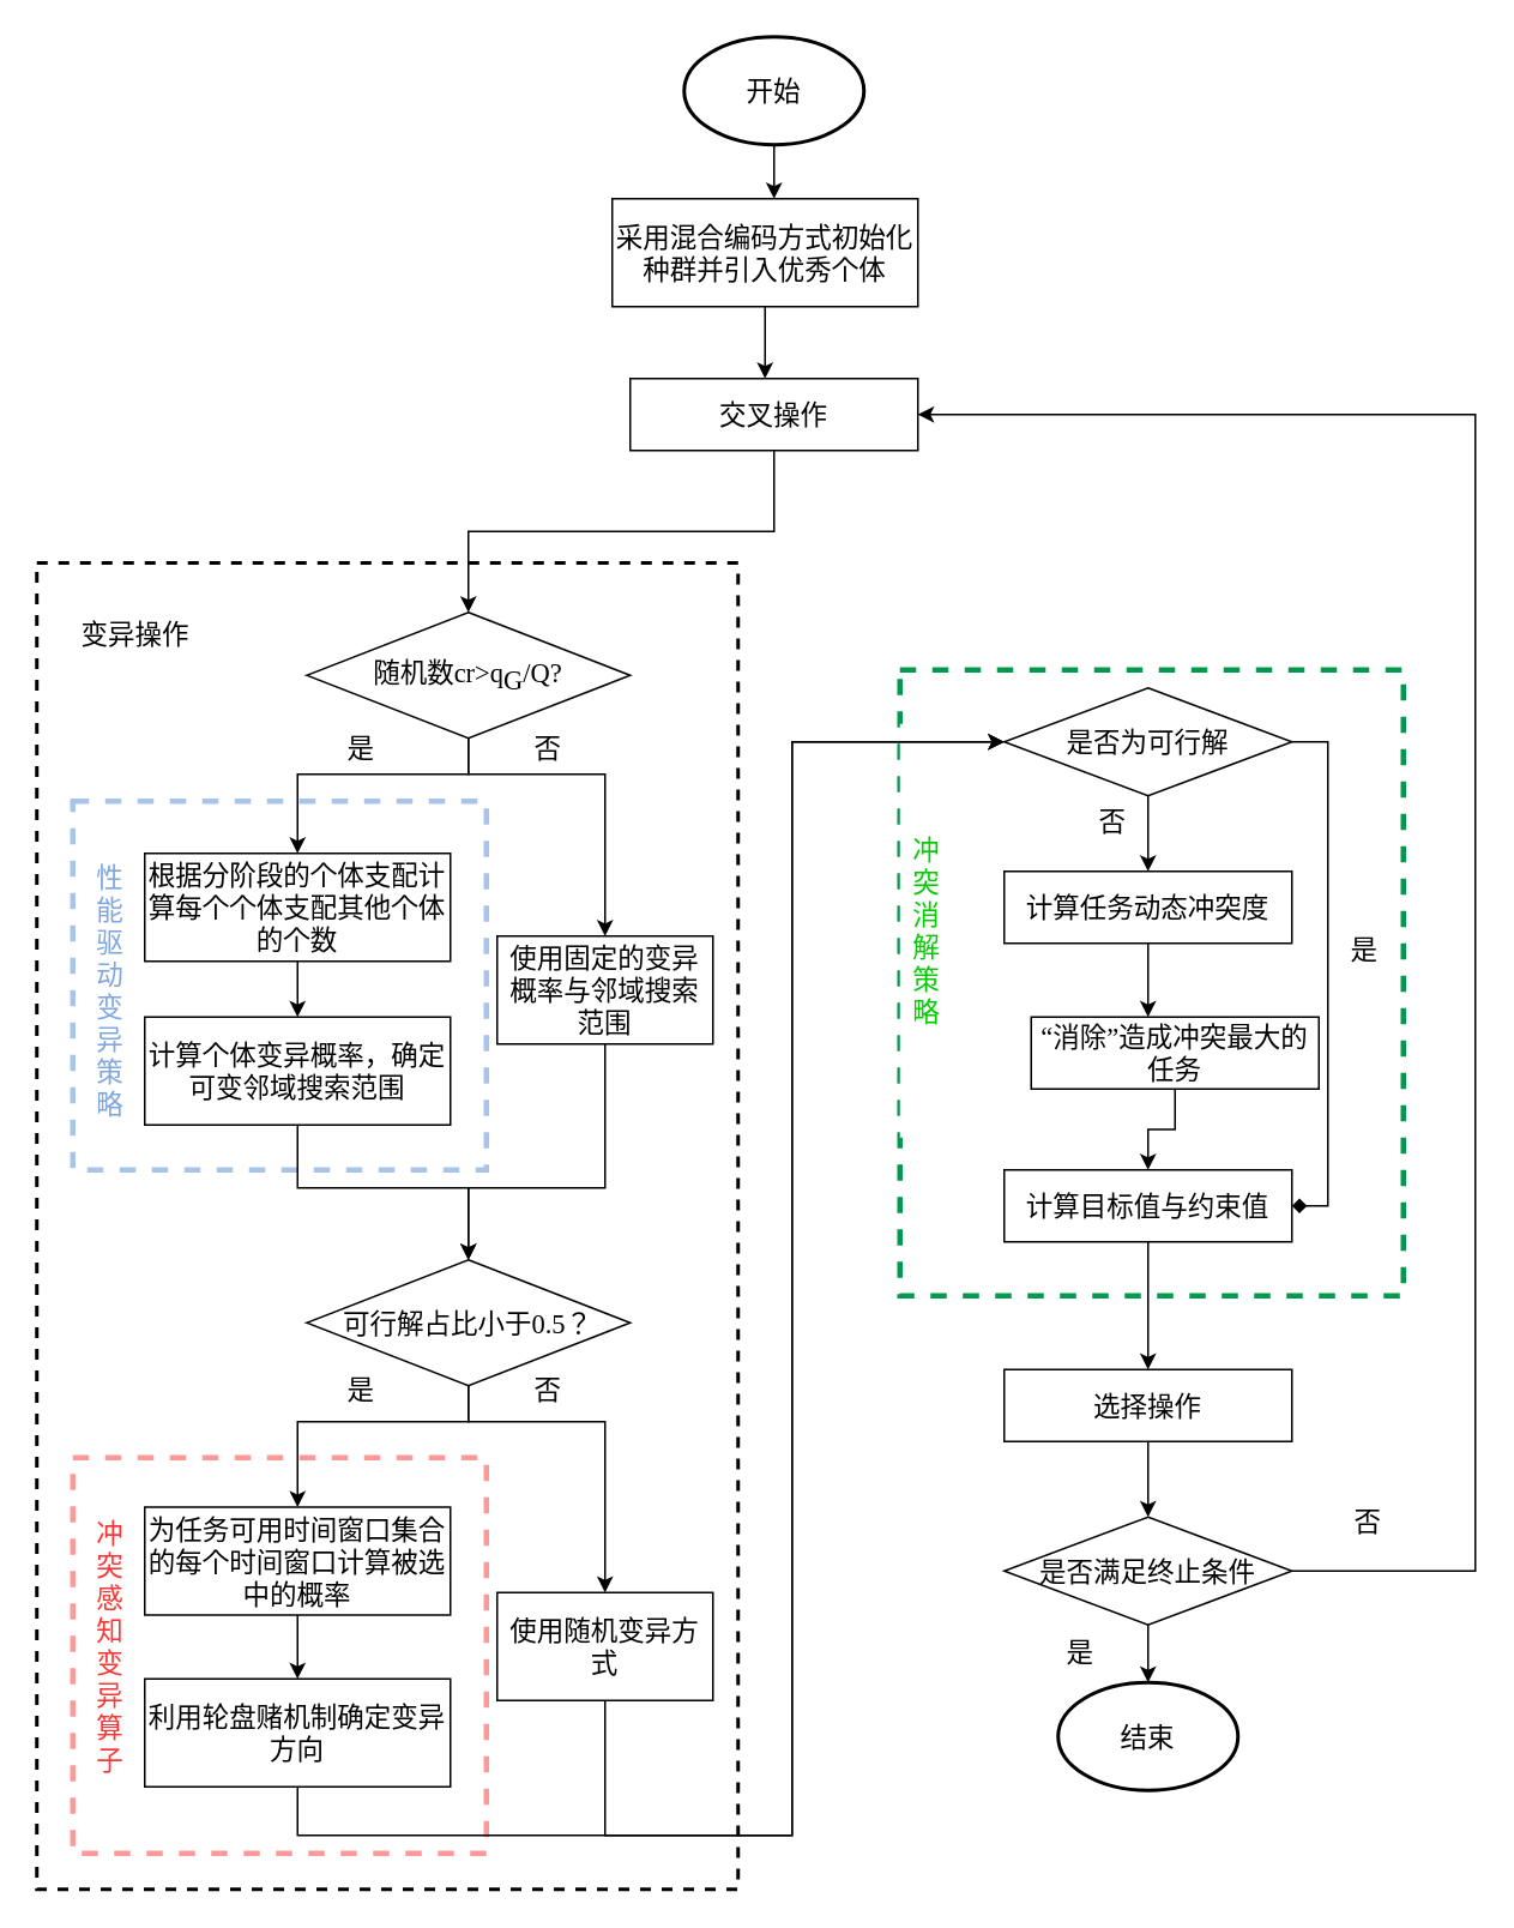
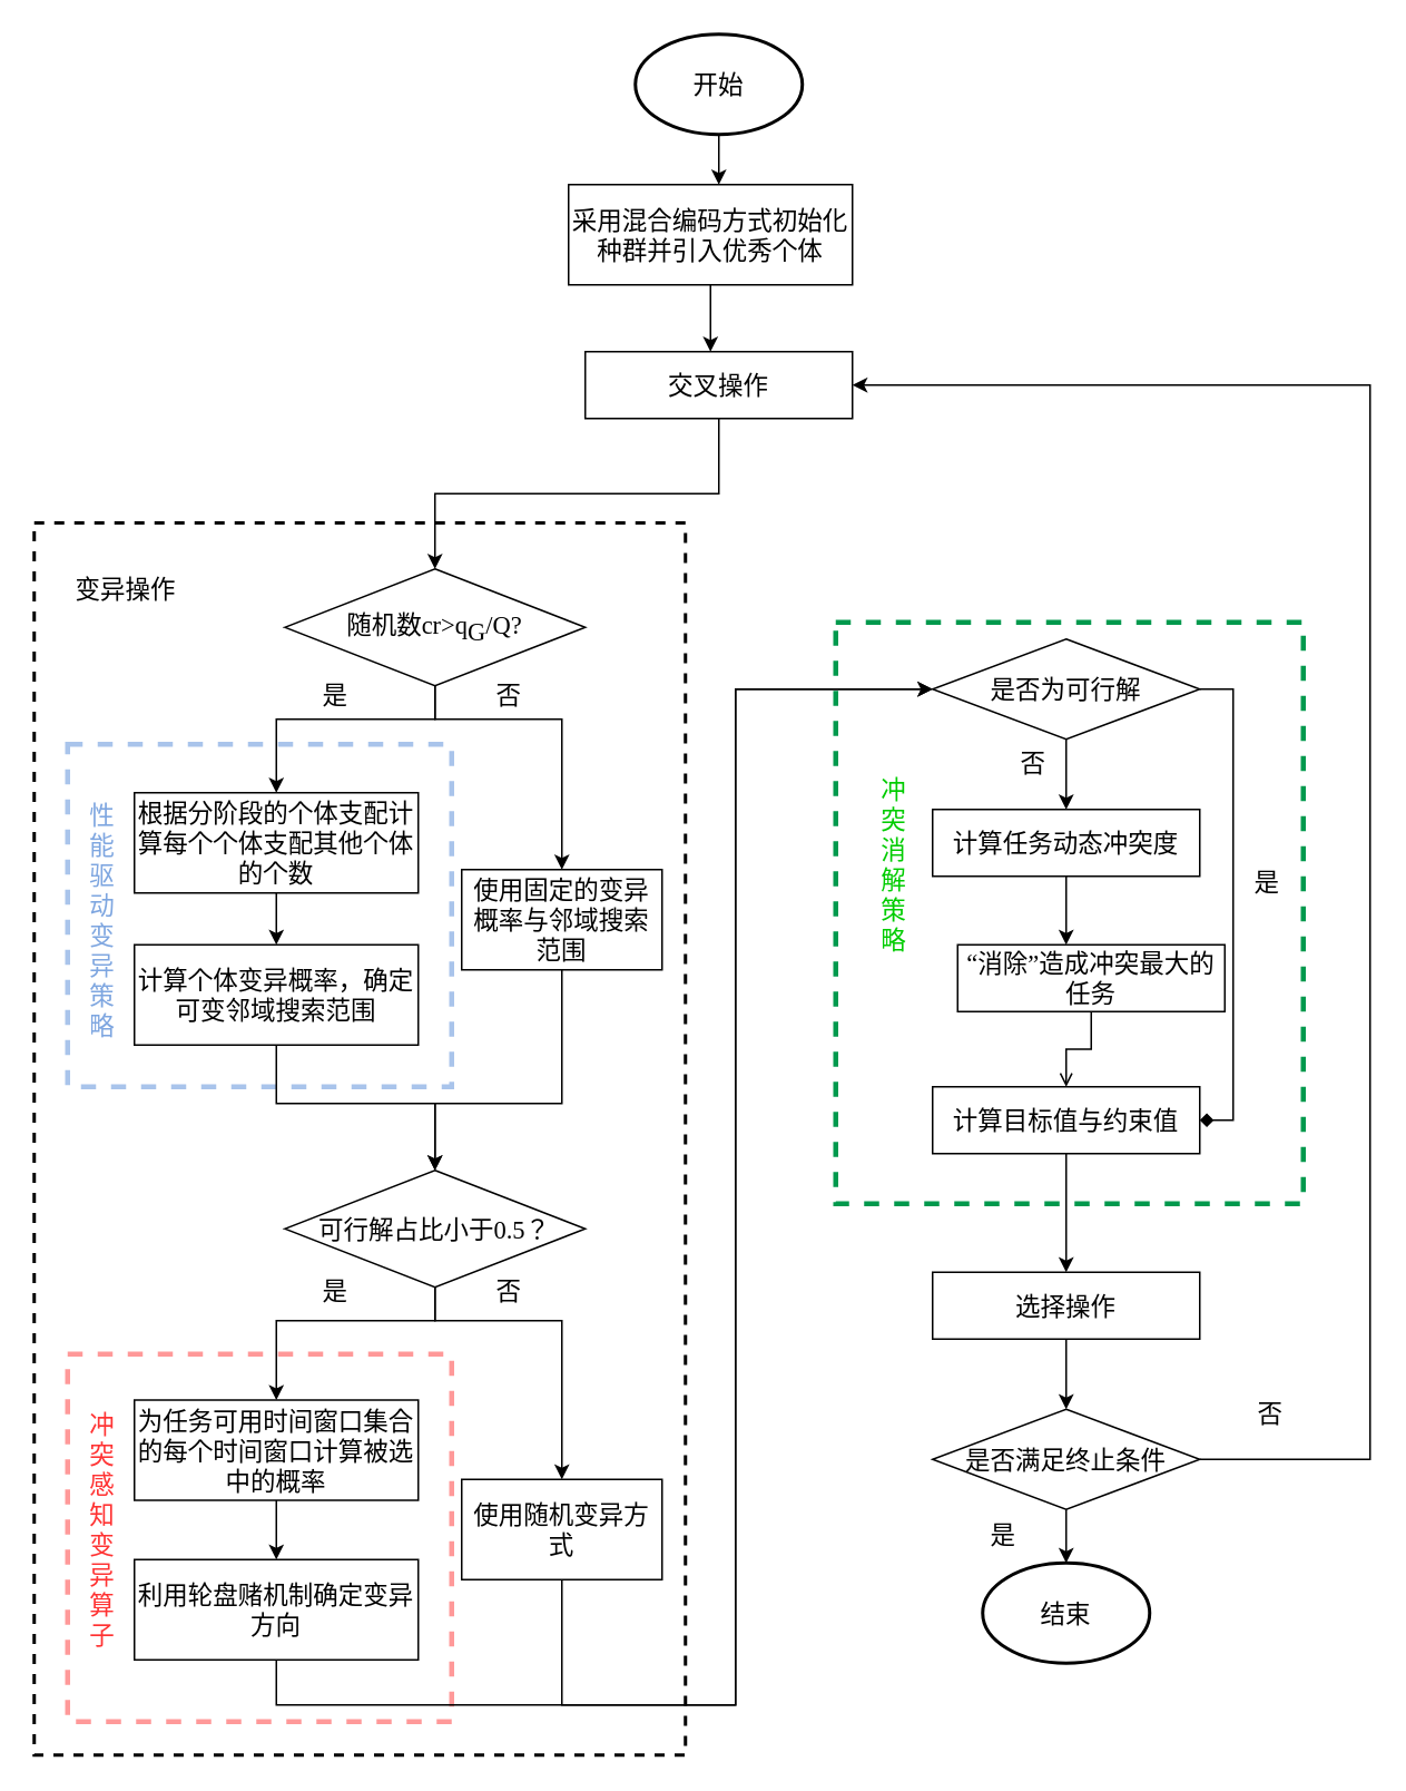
  <mxCell id="0" />
  <mxCell id="1" parent="0" />
  <mxCell id="2" value="" style="rounded=0;whiteSpace=wrap;html=1;dashed=1;strokeWidth=3;strokeColor=#00994D;fontSize=15;fontFamily=Times New Roman;" vertex="1" parent="1"><mxGeometry x="500" y="372" width="280" height="348" as="geometry" /></mxCell>
  <mxCell id="3" value="" style="rounded=0;whiteSpace=wrap;html=1;dashed=1;strokeWidth=2;fontSize=15;fontFamily=Times New Roman;" vertex="1" parent="1"><mxGeometry x="20" y="312.5" width="390" height="737.5" as="geometry" /></mxCell>
  <mxCell id="4" value="变异操作" style="rounded=0;whiteSpace=wrap;html=1;fontSize=15;strokeColor=none;fontFamily=Times New Roman;" vertex="1" parent="1"><mxGeometry x="30" y="332" width="90" height="40" as="geometry" /></mxCell>
  <mxCell id="5" value="" style="rounded=0;whiteSpace=wrap;html=1;dashed=1;strokeWidth=3;strokeColor=#FF9999;fontSize=15;fontFamily=Times New Roman;" vertex="1" parent="1"><mxGeometry x="40" y="810" width="230" height="220" as="geometry" /></mxCell>
  <mxCell id="6" value="" style="rounded=0;whiteSpace=wrap;html=1;dashed=1;strokeColor=#A9C4EB;strokeWidth=3;fontSize=15;fontFamily=Times New Roman;" vertex="1" parent="1"><mxGeometry x="40" y="445" width="230" height="205" as="geometry" /></mxCell>
  <mxCell id="7" value="" style="edgeStyle=orthogonalEdgeStyle;rounded=0;orthogonalLoop=1;jettySize=auto;html=1;noEdgeStyle=1;orthogonal=1;fontSize=15;fontFamily=Times New Roman;" edge="1" parent="1" source="8" target="10"><mxGeometry relative="1" as="geometry" /></mxCell>
  <mxCell id="8" value="开始" style="strokeWidth=2;html=1;shape=mxgraph.flowchart.start_1;whiteSpace=wrap;fontSize=15;fontFamily=Times New Roman;" vertex="1" parent="1"><mxGeometry x="380" y="20" width="100" height="60" as="geometry" /></mxCell>
  <mxCell id="9" value="" style="edgeStyle=orthogonalEdgeStyle;rounded=0;orthogonalLoop=1;jettySize=auto;html=1;noEdgeStyle=1;orthogonal=1;fontSize=15;fontFamily=Times New Roman;" edge="1" parent="1" source="10" target="12"><mxGeometry relative="1" as="geometry" /></mxCell>
  <mxCell id="10" value="采用混合编码方式初始化种群并引入优秀个体" style="rounded=0;whiteSpace=wrap;html=1;fontSize=15;fontFamily=Times New Roman;" vertex="1" parent="1"><mxGeometry x="340" y="110" width="170" height="60" as="geometry" /></mxCell>
  <mxCell id="11" style="edgeStyle=orthogonalEdgeStyle;rounded=0;orthogonalLoop=1;jettySize=auto;html=1;exitX=0.5;exitY=1;exitDx=0;exitDy=0;entryX=0.5;entryY=0;entryDx=0;entryDy=0;fontSize=15;fontFamily=Times New Roman;" edge="1" parent="1" source="12" target="31"><mxGeometry relative="1" as="geometry" /></mxCell>
  <mxCell id="12" value="交叉操作" style="rounded=0;whiteSpace=wrap;html=1;fontSize=15;fontFamily=Times New Roman;" vertex="1" parent="1"><mxGeometry x="350" y="210" width="160" height="40" as="geometry" /></mxCell>
  <mxCell id="13" value="" style="edgeStyle=orthogonalEdgeStyle;rounded=0;orthogonalLoop=1;jettySize=auto;html=1;fontSize=15;fontFamily=Times New Roman;" edge="1" parent="1" source="14" target="17"><mxGeometry relative="1" as="geometry" /></mxCell>
  <mxCell id="14" value="选择操作" style="rounded=0;whiteSpace=wrap;html=1;fontSize=15;fontFamily=Times New Roman;" vertex="1" parent="1"><mxGeometry x="558" y="761" width="160" height="40" as="geometry" /></mxCell>
  <mxCell id="15" value="" style="edgeStyle=orthogonalEdgeStyle;rounded=0;orthogonalLoop=1;jettySize=auto;html=1;fontSize=15;fontFamily=Times New Roman;" edge="1" parent="1" source="17" target="18"><mxGeometry relative="1" as="geometry" /></mxCell>
  <mxCell id="16" style="edgeStyle=orthogonalEdgeStyle;rounded=0;orthogonalLoop=1;jettySize=auto;html=1;exitX=1;exitY=0.5;exitDx=0;exitDy=0;entryX=1;entryY=0.5;entryDx=0;entryDy=0;fontSize=15;fontFamily=Times New Roman;" edge="1" parent="1" source="17" target="12"><mxGeometry relative="1" as="geometry"><Array as="points"><mxPoint x="820" y="873" /><mxPoint x="820" y="230" /></Array></mxGeometry></mxCell>
  <mxCell id="17" value="是否满足终止条件" style="rhombus;whiteSpace=wrap;html=1;fontSize=15;fontFamily=Times New Roman;" vertex="1" parent="1"><mxGeometry x="558" y="843" width="160" height="60" as="geometry" /></mxCell>
  <mxCell id="18" value="结束" style="strokeWidth=2;html=1;shape=mxgraph.flowchart.start_1;whiteSpace=wrap;fontSize=15;fontFamily=Times New Roman;" vertex="1" parent="1"><mxGeometry x="588" y="935" width="100" height="60" as="geometry" /></mxCell>
  <mxCell id="19" value="是" style="text;html=1;align=center;verticalAlign=middle;resizable=0;points=[];autosize=1;strokeColor=none;fillColor=none;fontSize=15;fontFamily=Times New Roman;" vertex="1" parent="1"><mxGeometry x="580" y="903" width="40" height="30" as="geometry" /></mxCell>
  <mxCell id="20" value="性能驱动变异策略" style="rounded=0;whiteSpace=wrap;html=1;fontSize=15;strokeColor=none;fontColor=#7EA6E0;fontFamily=Times New Roman;" vertex="1" parent="1"><mxGeometry x="46" y="485" width="30" height="130" as="geometry" /></mxCell>
  <mxCell id="21" value="" style="edgeStyle=orthogonalEdgeStyle;rounded=0;orthogonalLoop=1;jettySize=auto;html=1;fontSize=15;fontFamily=Times New Roman;" edge="1" parent="1" source="22" target="24"><mxGeometry relative="1" as="geometry" /></mxCell>
  <mxCell id="22" value="根据分阶段的个体支配计算每个个体支配其他个体的个数" style="rounded=0;whiteSpace=wrap;html=1;fontSize=15;fontFamily=Times New Roman;" vertex="1" parent="1"><mxGeometry x="80" y="474" width="170" height="60" as="geometry" /></mxCell>
  <mxCell id="23" style="edgeStyle=orthogonalEdgeStyle;rounded=0;orthogonalLoop=1;jettySize=auto;html=1;exitX=0.5;exitY=1;exitDx=0;exitDy=0;entryX=0.5;entryY=0;entryDx=0;entryDy=0;fontSize=15;fontFamily=Times New Roman;" edge="1" parent="1" source="24" target="34"><mxGeometry relative="1" as="geometry"><Array as="points"><mxPoint x="165" y="660" /><mxPoint x="260" y="660" /></Array></mxGeometry></mxCell>
  <mxCell id="24" value="计算个体变异概率，确定可变邻域搜索范围" style="whiteSpace=wrap;html=1;rounded=0;fontSize=15;fontFamily=Times New Roman;" vertex="1" parent="1"><mxGeometry x="80" y="565" width="170" height="60" as="geometry" /></mxCell>
  <mxCell id="25" style="edgeStyle=orthogonalEdgeStyle;rounded=0;orthogonalLoop=1;jettySize=auto;html=1;exitX=0.5;exitY=1;exitDx=0;exitDy=0;entryX=0.5;entryY=0;entryDx=0;entryDy=0;" edge="1" parent="1" source="26" target="27"><mxGeometry relative="1" as="geometry" /></mxCell>
  <mxCell id="26" value="为任务可用时间窗口集合的每个时间窗口计算被选中的概率" style="rounded=0;whiteSpace=wrap;html=1;fontSize=15;fontFamily=Times New Roman;" vertex="1" parent="1"><mxGeometry x="80" y="837.5" width="170" height="60" as="geometry" /></mxCell>
  <mxCell id="27" value="利用轮盘赌机制确定变异方向" style="rounded=0;whiteSpace=wrap;html=1;fontSize=15;fontFamily=Times New Roman;" vertex="1" parent="1"><mxGeometry x="80" y="933" width="170" height="60" as="geometry" /></mxCell>
  <mxCell id="28" value="冲突感知变异算子" style="rounded=0;whiteSpace=wrap;html=1;fontSize=15;strokeColor=none;fontColor=#FF3333;fontFamily=Times New Roman;" vertex="1" parent="1"><mxGeometry x="46" y="850" width="30" height="130" as="geometry" /></mxCell>
  <mxCell id="29" style="edgeStyle=orthogonalEdgeStyle;rounded=0;orthogonalLoop=1;jettySize=auto;html=1;exitX=0.5;exitY=1;exitDx=0;exitDy=0;fontSize=15;fontFamily=Times New Roman;" edge="1" parent="1" source="31" target="36"><mxGeometry relative="1" as="geometry"><Array as="points"><mxPoint x="260" y="430" /><mxPoint x="336" y="430" /></Array></mxGeometry></mxCell>
  <mxCell id="30" style="edgeStyle=orthogonalEdgeStyle;rounded=0;orthogonalLoop=1;jettySize=auto;html=1;exitX=0.5;exitY=1;exitDx=0;exitDy=0;entryX=0.5;entryY=0;entryDx=0;entryDy=0;fontFamily=Times New Roman;" edge="1" parent="1" source="31" target="22"><mxGeometry relative="1" as="geometry"><Array as="points"><mxPoint x="260" y="430" /><mxPoint x="165" y="430" /></Array></mxGeometry></mxCell>
  <mxCell id="31" value="随机数cr&amp;gt;q&lt;sub style=&quot;font-size: 15px;&quot;&gt;&lt;font style=&quot;font-size: 15px;&quot;&gt;G&lt;/font&gt;&lt;/sub&gt;/Q?&lt;span style=&quot;font-size: 15px;&quot; lang=&quot;EN-US&quot;&gt;&lt;/span&gt;" style="rhombus;whiteSpace=wrap;html=1;fontSize=15;fontFamily=Times New Roman;" vertex="1" parent="1"><mxGeometry x="170" y="340" width="180" height="70" as="geometry" /></mxCell>
  <mxCell id="32" style="edgeStyle=orthogonalEdgeStyle;rounded=0;orthogonalLoop=1;jettySize=auto;html=1;exitX=0.5;exitY=1;exitDx=0;exitDy=0;entryX=0.5;entryY=0;entryDx=0;entryDy=0;fontSize=15;fontFamily=Times New Roman;" edge="1" parent="1" source="34" target="37"><mxGeometry relative="1" as="geometry"><Array as="points"><mxPoint x="260" y="790" /><mxPoint x="336" y="790" /></Array></mxGeometry></mxCell>
  <mxCell id="33" style="edgeStyle=orthogonalEdgeStyle;rounded=0;orthogonalLoop=1;jettySize=auto;html=1;exitX=0.5;exitY=1;exitDx=0;exitDy=0;fontFamily=Times New Roman;" edge="1" parent="1" source="34" target="26"><mxGeometry relative="1" as="geometry"><Array as="points"><mxPoint x="260" y="790" /><mxPoint x="165" y="790" /></Array></mxGeometry></mxCell>
  <mxCell id="34" value="可行解占比小于0.5？" style="rhombus;whiteSpace=wrap;html=1;fontSize=15;fontFamily=Times New Roman;" vertex="1" parent="1"><mxGeometry x="170" y="700" width="180" height="70" as="geometry" /></mxCell>
  <mxCell id="35" style="edgeStyle=orthogonalEdgeStyle;rounded=0;orthogonalLoop=1;jettySize=auto;html=1;exitX=0.5;exitY=1;exitDx=0;exitDy=0;entryX=0.5;entryY=0;entryDx=0;entryDy=0;fontSize=15;fontFamily=Times New Roman;" edge="1" parent="1" source="36" target="34"><mxGeometry relative="1" as="geometry"><Array as="points"><mxPoint x="336" y="660" /><mxPoint x="260" y="660" /></Array></mxGeometry></mxCell>
  <mxCell id="36" value="使用固定的变异概率与邻域搜索范围" style="rounded=0;whiteSpace=wrap;html=1;fontSize=15;fontFamily=Times New Roman;" vertex="1" parent="1"><mxGeometry x="276" y="520" width="120" height="60" as="geometry" /></mxCell>
  <mxCell id="37" value="使用随机变异方式" style="rounded=0;whiteSpace=wrap;html=1;fontSize=15;fontFamily=Times New Roman;" vertex="1" parent="1"><mxGeometry x="276" y="885" width="120" height="60" as="geometry" /></mxCell>
  <mxCell id="38" style="edgeStyle=orthogonalEdgeStyle;rounded=0;orthogonalLoop=1;jettySize=auto;html=1;exitX=0.5;exitY=1;exitDx=0;exitDy=0;fontSize=15;fontFamily=Times New Roman;" edge="1" parent="1" source="44" target="14"><mxGeometry relative="1" as="geometry" /></mxCell>
  <mxCell id="39" value="是" style="text;html=1;align=center;verticalAlign=middle;resizable=0;points=[];autosize=1;strokeColor=none;fillColor=none;fontSize=15;fontFamily=Times New Roman;" vertex="1" parent="1"><mxGeometry x="180" y="400" width="40" height="30" as="geometry" /></mxCell>
  <mxCell id="40" value="是" style="text;html=1;align=center;verticalAlign=middle;resizable=0;points=[];autosize=1;strokeColor=none;fillColor=none;fontSize=15;fontFamily=Times New Roman;" vertex="1" parent="1"><mxGeometry x="180" y="757" width="40" height="30" as="geometry" /></mxCell>
  <mxCell id="41" value="否" style="text;html=1;align=center;verticalAlign=middle;resizable=0;points=[];autosize=1;strokeColor=none;fillColor=none;fontSize=15;fontFamily=Times New Roman;" vertex="1" parent="1"><mxGeometry x="284" y="400" width="40" height="30" as="geometry" /></mxCell>
  <mxCell id="42" value="否" style="text;html=1;align=center;verticalAlign=middle;resizable=0;points=[];autosize=1;strokeColor=none;fillColor=none;fontSize=15;fontFamily=Times New Roman;" vertex="1" parent="1"><mxGeometry x="284" y="757" width="40" height="30" as="geometry" /></mxCell>
  <mxCell id="43" value="否" style="text;html=1;align=center;verticalAlign=middle;resizable=0;points=[];autosize=1;strokeColor=none;fillColor=none;fontSize=15;fontFamily=Times New Roman;" vertex="1" parent="1"><mxGeometry x="740" y="830" width="40" height="30" as="geometry" /></mxCell>
  <mxCell id="44" value="计算目标值与约束值" style="rounded=0;whiteSpace=wrap;html=1;fontSize=15;fontFamily=Times New Roman;" vertex="1" parent="1"><mxGeometry x="558" y="650" width="160" height="40" as="geometry" /></mxCell>
  <mxCell id="45" style="edgeStyle=orthogonalEdgeStyle;rounded=0;orthogonalLoop=1;jettySize=auto;html=1;exitX=1;exitY=0.5;exitDx=0;exitDy=0;entryX=1;entryY=0.5;entryDx=0;entryDy=0;fontSize=15;fontFamily=Times New Roman;endArrow=diamond;" edge="1" parent="1" source="46" target="44"><mxGeometry relative="1" as="geometry" /></mxCell>
  <mxCell id="46" value="是否为可行解" style="rhombus;whiteSpace=wrap;html=1;fontSize=15;fontFamily=Times New Roman;" vertex="1" parent="1"><mxGeometry x="558" y="382" width="160" height="60" as="geometry" /></mxCell>
  <mxCell id="47" value="计算任务动态冲突度" style="rounded=0;whiteSpace=wrap;html=1;fontSize=15;fontFamily=Times New Roman;" vertex="1" parent="1"><mxGeometry x="558" y="484" width="160" height="40" as="geometry" /></mxCell>
  <mxCell id="48" value="" style="edgeStyle=orthogonalEdgeStyle;rounded=0;orthogonalLoop=1;jettySize=auto;html=1;fontSize=15;fontFamily=Times New Roman;" edge="1" parent="1" source="46" target="47"><mxGeometry relative="1" as="geometry" /></mxCell>
- <mxCell id="49" value="" style="edgeStyle=orthogonalEdgeStyle;rounded=0;orthogonalLoop=1;jettySize=auto;html=1;fontSize=15;fontFamily=Times New Roman;" edge="1" parent="1" source="50" target="44"><mxGeometry relative="1" as="geometry" /></mxCell>
+ <mxCell id="49" value="" style="edgeStyle=orthogonalEdgeStyle;rounded=0;orthogonalLoop=1;jettySize=auto;html=1;fontSize=15;fontFamily=Times New Roman;endArrow=open;" edge="1" parent="1" source="50" target="44"><mxGeometry relative="1" as="geometry" /></mxCell>
  <mxCell id="50" value="“消除”造成冲突最大的任务" style="rounded=0;whiteSpace=wrap;html=1;fontSize=15;fontFamily=Times New Roman;" vertex="1" parent="1"><mxGeometry x="573" y="565" width="160" height="40" as="geometry" /></mxCell>
  <mxCell id="51" value="" style="edgeStyle=orthogonalEdgeStyle;rounded=0;orthogonalLoop=1;jettySize=auto;html=1;noEdgeStyle=1;orthogonal=1;fontSize=15;fontFamily=Times New Roman;" edge="1" parent="1" source="47" target="50"><mxGeometry relative="1" as="geometry" /></mxCell>
  <mxCell id="52" value="是" style="text;html=1;align=center;verticalAlign=middle;resizable=0;points=[];autosize=1;strokeColor=none;fillColor=none;fontSize=15;fontFamily=Times New Roman;" vertex="1" parent="1"><mxGeometry x="738" y="512" width="40" height="30" as="geometry" /></mxCell>
  <mxCell id="53" value="否" style="text;html=1;align=center;verticalAlign=middle;resizable=0;points=[];autosize=1;strokeColor=none;fillColor=none;fontSize=15;fontFamily=Times New Roman;" vertex="1" parent="1"><mxGeometry x="598" y="441" width="40" height="30" as="geometry" /></mxCell>
- <mxCell id="54" value="冲突消解策略" style="rounded=0;whiteSpace=wrap;html=1;fontSize=15;strokeColor=none;fontColor=#00CC00;fontFamily=Times New Roman;" vertex="1" parent="1"><mxGeometry x="500" y="402" width="30" height="230" as="geometry" /></mxCell>
+ <mxCell id="54" value="冲突消解策略" style="rounded=0;whiteSpace=wrap;html=1;fontSize=15;strokeColor=none;fontColor=#00CC00;fontFamily=Times New Roman;" vertex="1" parent="1"><mxGeometry x="520" y="402" width="30" height="230" as="geometry" /></mxCell>
  <mxCell id="55" style="edgeStyle=orthogonalEdgeStyle;rounded=0;orthogonalLoop=1;jettySize=auto;html=1;exitX=0.5;exitY=1;exitDx=0;exitDy=0;entryX=0;entryY=0.5;entryDx=0;entryDy=0;fontSize=15;fontFamily=Times New Roman;" edge="1" parent="1" source="37" target="46"><mxGeometry relative="1" as="geometry"><Array as="points"><mxPoint x="336" y="1020" /><mxPoint x="440" y="1020" /><mxPoint x="440" y="412" /></Array></mxGeometry></mxCell>
  <mxCell id="56" style="edgeStyle=orthogonalEdgeStyle;rounded=0;orthogonalLoop=1;jettySize=auto;html=1;exitX=0.5;exitY=1;exitDx=0;exitDy=0;entryX=0;entryY=0.5;entryDx=0;entryDy=0;fontSize=15;fontFamily=Times New Roman;" edge="1" parent="1" source="27" target="46"><mxGeometry relative="1" as="geometry"><Array as="points"><mxPoint x="165" y="1020" /><mxPoint x="440" y="1020" /><mxPoint x="440" y="412" /></Array></mxGeometry></mxCell>
